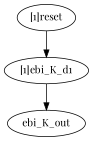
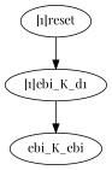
  strict digraph {
    fontname="Playfair Display"
    node [fontname="Playfair Display"]
    edge [fontname="Playfair Display"]
-   ebi_K_out [complexity=0 importance=0.0116499368614 rank=0.0]
+   ebi_K_out [complexity=0 importance=0.0116499368614 rank=0.0 label=ebi_K_ebi]
    "[1]ebi_K_d1" [complexity=2 importance=0.0270059164048 rank=0.0135029582024]
    "[1]reset" [complexity=1 importance=0.0332712890035 rank=0.0332712890035]
    "[1]ebi_K_d1" -> ebi_K_out
    "[1]reset" -> "[1]ebi_K_d1"
  }
